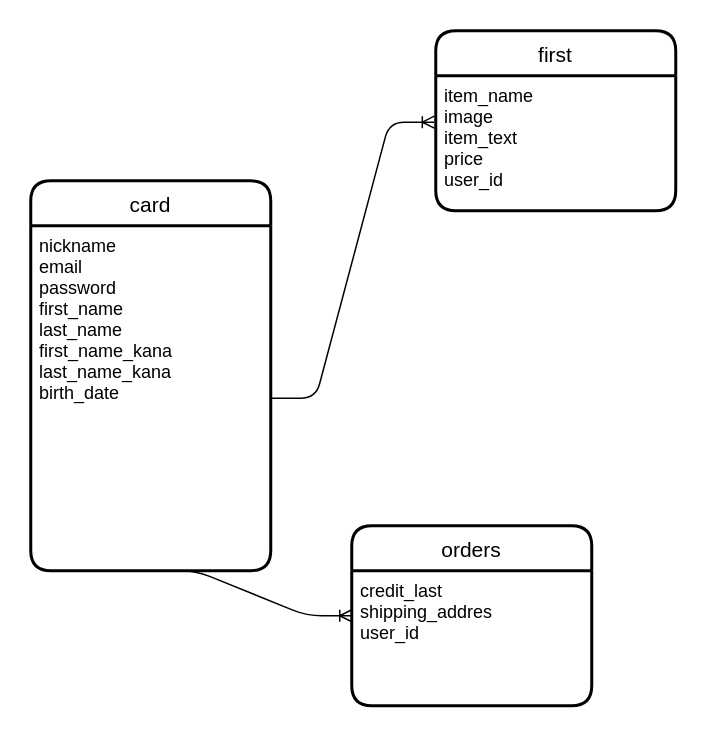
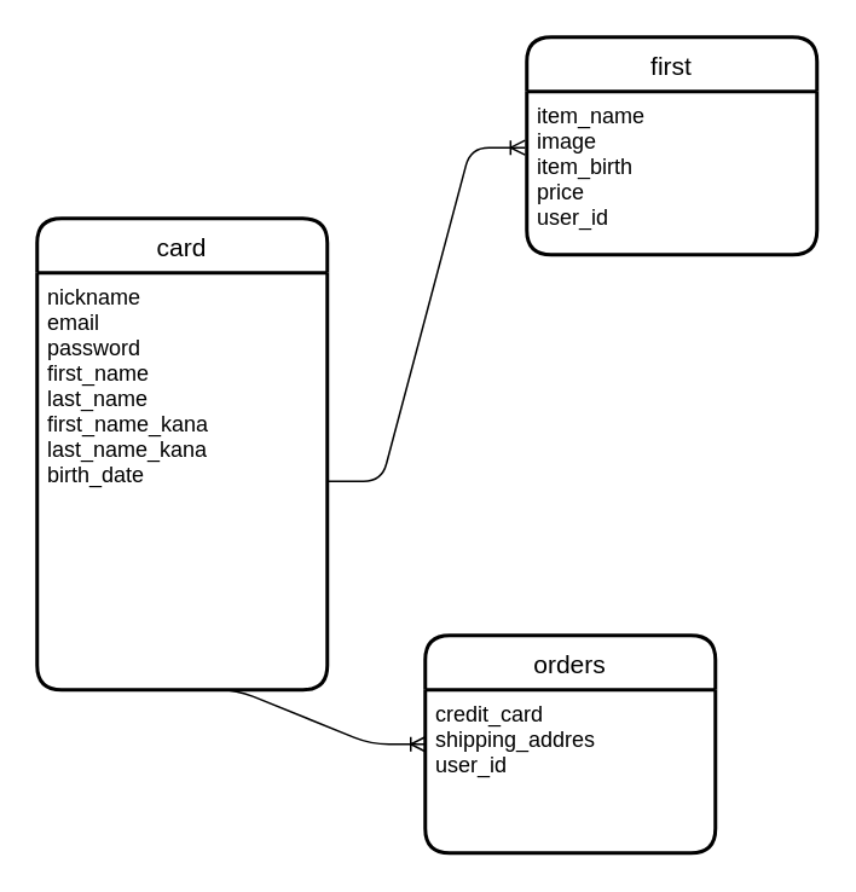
  <mxCell id="0" />
  <mxCell id="1" parent="0" />
  <mxCell id="2" value="" style="edgeStyle=entityRelationEdgeStyle;fontSize=12;html=1;endArrow=ERoneToMany;entryX=-0.006;entryY=0.344;entryDx=0;entryDy=0;entryPerimeter=0;" edge="1" parent="1" source="4"><mxGeometry width="100" height="100" relative="1" as="geometry"><mxPoint x="180" y="180" as="sourcePoint" /><mxPoint x="289.04" y="80.96" as="targetPoint" /></mxGeometry></mxCell>
  <mxCell id="3" value="card" style="swimlane;childLayout=stackLayout;horizontal=1;startSize=30;horizontalStack=0;rounded=1;fontSize=14;fontStyle=0;strokeWidth=2;resizeParent=0;resizeLast=1;shadow=0;dashed=0;align=center;" vertex="1" parent="1"><mxGeometry x="20" y="120" width="160" height="260" as="geometry" /></mxCell>
  <mxCell id="4" value="nickname&#10;email&#10;password&#10;first_name&#10;last_name&#10;first_name_kana&#10;last_name_kana&#10;birth_date&#10;" style="align=left;strokeColor=none;fillColor=none;spacingLeft=4;fontSize=12;verticalAlign=top;resizable=0;rotatable=0;part=1;" vertex="1" parent="3"><mxGeometry y="30" width="160" height="230" as="geometry" /></mxCell>
  <mxCell id="5" value="" style="edgeStyle=entityRelationEdgeStyle;fontSize=12;html=1;endArrow=ERoneToMany;exitX=0.5;exitY=1;exitDx=0;exitDy=0;entryX=0;entryY=0.5;entryDx=0;entryDy=0;" edge="1" parent="1" source="4" target="8"><mxGeometry width="100" height="100" relative="1" as="geometry"><mxPoint x="170" y="350" as="sourcePoint" /><mxPoint x="270" y="250" as="targetPoint" /></mxGeometry></mxCell>
  <mxCell id="6" value="first" style="swimlane;childLayout=stackLayout;horizontal=1;startSize=30;horizontalStack=0;rounded=1;fontSize=14;fontStyle=0;strokeWidth=2;resizeParent=0;resizeLast=1;shadow=0;dashed=0;align=center;" vertex="1" parent="1"><mxGeometry x="290" y="20" width="160" height="120" as="geometry" /></mxCell>
- <mxCell id="7" value="item_name&#10;image&#10;item_text&#10;price&#10;user_id&#10;" style="align=left;strokeColor=none;fillColor=none;spacingLeft=4;fontSize=12;verticalAlign=top;resizable=0;rotatable=0;part=1;" vertex="1" parent="6"><mxGeometry y="30" width="160" height="90" as="geometry" /></mxCell>
+ <mxCell id="7" value="item_name&#10;image&#10;item_birth&#10;price&#10;user_id&#10;" style="align=left;strokeColor=none;fillColor=none;spacingLeft=4;fontSize=12;verticalAlign=top;resizable=0;rotatable=0;part=1;" vertex="1" parent="6"><mxGeometry y="30" width="160" height="90" as="geometry" /></mxCell>
  <mxCell id="8" value="orders" style="swimlane;childLayout=stackLayout;horizontal=1;startSize=30;horizontalStack=0;rounded=1;fontSize=14;fontStyle=0;strokeWidth=2;resizeParent=0;resizeLast=1;shadow=0;dashed=0;align=center;" vertex="1" parent="1"><mxGeometry x="234" y="350" width="160" height="120" as="geometry" /></mxCell>
- <mxCell id="9" value="credit_last&#10;shipping_addres&#10;user_id" style="align=left;strokeColor=none;fillColor=none;spacingLeft=4;fontSize=12;verticalAlign=top;resizable=0;rotatable=0;part=1;" vertex="1" parent="8"><mxGeometry y="30" width="160" height="90" as="geometry" /></mxCell>
+ <mxCell id="9" value="credit_card&#10;shipping_addres&#10;user_id" style="align=left;strokeColor=none;fillColor=none;spacingLeft=4;fontSize=12;verticalAlign=top;resizable=0;rotatable=0;part=1;" vertex="1" parent="8"><mxGeometry y="30" width="160" height="90" as="geometry" /></mxCell>
